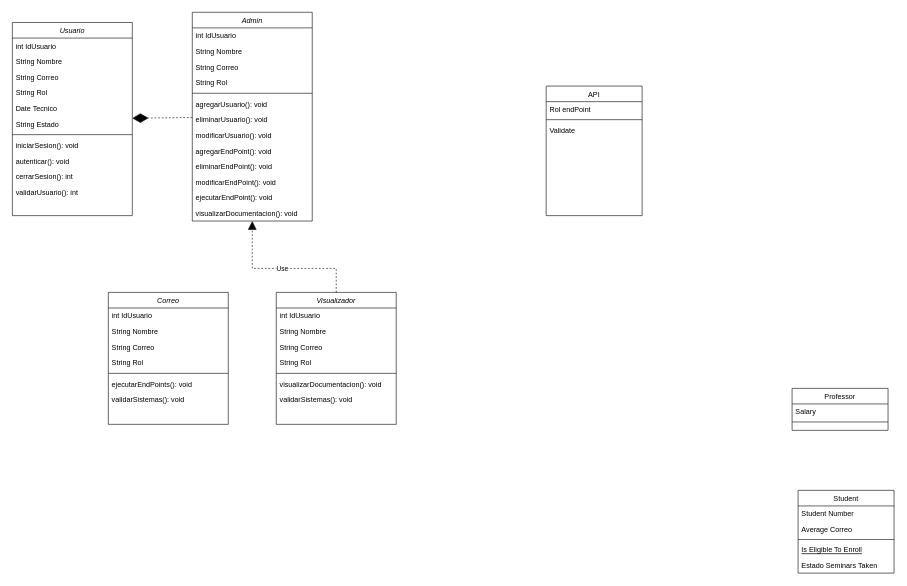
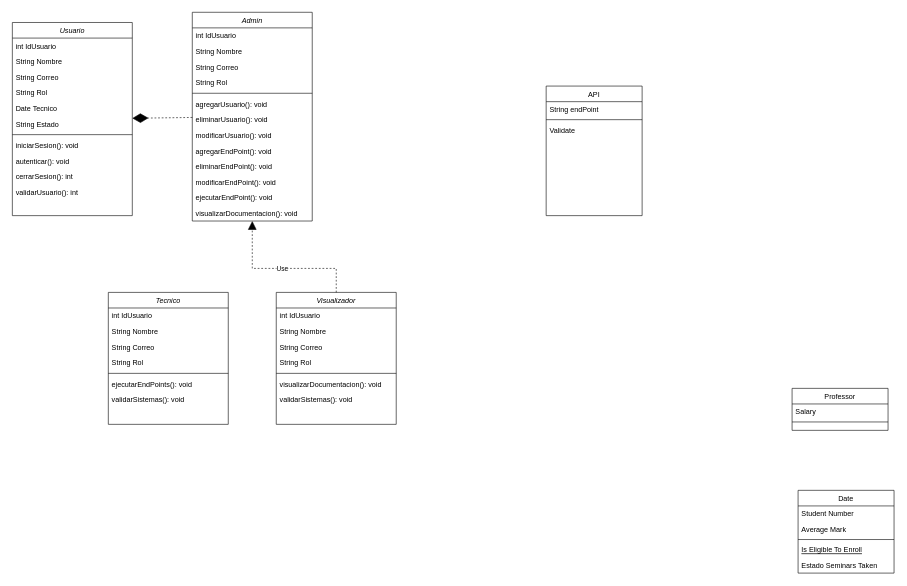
  <mxCell id="0" />
  <mxCell id="1" parent="0" />
  <mxCell id="2" value="Usuario" style="swimlane;fontStyle=2;align=center;verticalAlign=top;childLayout=stackLayout;horizontal=1;startSize=26;horizontalStack=0;resizeParent=1;resizeLast=0;collapsible=1;marginBottom=0;rounded=0;shadow=0;strokeWidth=1;" parent="1" vertex="1"><mxGeometry x="20" y="37" width="200" height="322" as="geometry"><mxRectangle x="230" y="140" width="160" height="26" as="alternateBounds" /></mxGeometry></mxCell>
  <mxCell id="3" value="int IdUsuario" style="text;align=left;verticalAlign=top;spacingLeft=4;spacingRight=4;overflow=hidden;rotatable=0;points=[[0,0.5],[1,0.5]];portConstraint=eastwest;" parent="2" vertex="1"><mxGeometry y="26" width="200" height="26" as="geometry" /></mxCell>
  <mxCell id="4" value="String Nombre" style="text;align=left;verticalAlign=top;spacingLeft=4;spacingRight=4;overflow=hidden;rotatable=0;points=[[0,0.5],[1,0.5]];portConstraint=eastwest;" parent="2" vertex="1"><mxGeometry y="52" width="200" height="26" as="geometry" /></mxCell>
  <mxCell id="5" value="String Correo" style="text;align=left;verticalAlign=top;spacingLeft=4;spacingRight=4;overflow=hidden;rotatable=0;points=[[0,0.5],[1,0.5]];portConstraint=eastwest;rounded=0;shadow=0;html=0;" parent="2" vertex="1"><mxGeometry y="78" width="200" height="26" as="geometry" /></mxCell>
  <mxCell id="6" value="String Rol" style="text;align=left;verticalAlign=top;spacingLeft=4;spacingRight=4;overflow=hidden;rotatable=0;points=[[0,0.5],[1,0.5]];portConstraint=eastwest;rounded=0;shadow=0;html=0;" parent="2" vertex="1"><mxGeometry y="104" width="200" height="26" as="geometry" /></mxCell>
  <mxCell id="7" value="Date Tecnico" style="text;align=left;verticalAlign=top;spacingLeft=4;spacingRight=4;overflow=hidden;rotatable=0;points=[[0,0.5],[1,0.5]];portConstraint=eastwest;rounded=0;shadow=0;html=0;" parent="2" vertex="1"><mxGeometry y="130" width="200" height="26" as="geometry" /></mxCell>
  <mxCell id="8" value="String Estado" style="text;align=left;verticalAlign=top;spacingLeft=4;spacingRight=4;overflow=hidden;rotatable=0;points=[[0,0.5],[1,0.5]];portConstraint=eastwest;rounded=0;shadow=0;html=0;" parent="2" vertex="1"><mxGeometry y="156" width="200" height="26" as="geometry" /></mxCell>
  <mxCell id="9" value="" style="line;html=1;strokeWidth=1;align=left;verticalAlign=middle;spacingTop=-1;spacingLeft=3;spacingRight=3;rotatable=0;labelPosition=right;points=[];portConstraint=eastwest;" parent="2" vertex="1"><mxGeometry y="182" width="200" height="10" as="geometry" /></mxCell>
  <mxCell id="10" value="iniciarSesion(): void&#10;" style="text;align=left;verticalAlign=top;spacingLeft=4;spacingRight=4;overflow=hidden;rotatable=0;points=[[0,0.5],[1,0.5]];portConstraint=eastwest;" parent="2" vertex="1"><mxGeometry y="192" width="200" height="26" as="geometry" /></mxCell>
  <mxCell id="11" value="autenticar(): void&#10;" style="text;align=left;verticalAlign=top;spacingLeft=4;spacingRight=4;overflow=hidden;rotatable=0;points=[[0,0.5],[1,0.5]];portConstraint=eastwest;" parent="2" vertex="1"><mxGeometry y="218" width="200" height="26" as="geometry" /></mxCell>
  <mxCell id="12" value="cerrarSesion(): int&#10;" style="text;align=left;verticalAlign=top;spacingLeft=4;spacingRight=4;overflow=hidden;rotatable=0;points=[[0,0.5],[1,0.5]];portConstraint=eastwest;" parent="2" vertex="1"><mxGeometry y="244" width="200" height="26" as="geometry" /></mxCell>
  <mxCell id="13" value="validarUsuario(): int&#10;" style="text;align=left;verticalAlign=top;spacingLeft=4;spacingRight=4;overflow=hidden;rotatable=0;points=[[0,0.5],[1,0.5]];portConstraint=eastwest;" parent="2" vertex="1"><mxGeometry y="270" width="200" height="26" as="geometry" /></mxCell>
- <mxCell id="14" value="Student" style="swimlane;fontStyle=0;align=center;verticalAlign=top;childLayout=stackLayout;horizontal=1;startSize=26;horizontalStack=0;resizeParent=1;resizeLast=0;collapsible=1;marginBottom=0;rounded=0;shadow=0;strokeWidth=1;" parent="1" vertex="1"><mxGeometry x="1330" y="817" width="160" height="138" as="geometry"><mxRectangle x="130" y="380" width="160" height="26" as="alternateBounds" /></mxGeometry></mxCell>
+ <mxCell id="14" value="Date" style="swimlane;fontStyle=0;align=center;verticalAlign=top;childLayout=stackLayout;horizontal=1;startSize=26;horizontalStack=0;resizeParent=1;resizeLast=0;collapsible=1;marginBottom=0;rounded=0;shadow=0;strokeWidth=1;" parent="1" vertex="1"><mxGeometry x="1330" y="817" width="160" height="138" as="geometry"><mxRectangle x="130" y="380" width="160" height="26" as="alternateBounds" /></mxGeometry></mxCell>
  <mxCell id="15" value="Student Number" style="text;align=left;verticalAlign=top;spacingLeft=4;spacingRight=4;overflow=hidden;rotatable=0;points=[[0,0.5],[1,0.5]];portConstraint=eastwest;" parent="14" vertex="1"><mxGeometry y="26" width="160" height="26" as="geometry" /></mxCell>
- <mxCell id="16" value="Average Correo" style="text;align=left;verticalAlign=top;spacingLeft=4;spacingRight=4;overflow=hidden;rotatable=0;points=[[0,0.5],[1,0.5]];portConstraint=eastwest;rounded=0;shadow=0;html=0;" parent="14" vertex="1"><mxGeometry y="52" width="160" height="26" as="geometry" /></mxCell>
+ <mxCell id="16" value="Average Mark" style="text;align=left;verticalAlign=top;spacingLeft=4;spacingRight=4;overflow=hidden;rotatable=0;points=[[0,0.5],[1,0.5]];portConstraint=eastwest;rounded=0;shadow=0;html=0;" parent="14" vertex="1"><mxGeometry y="52" width="160" height="26" as="geometry" /></mxCell>
  <mxCell id="17" value="" style="line;html=1;strokeWidth=1;align=left;verticalAlign=middle;spacingTop=-1;spacingLeft=3;spacingRight=3;rotatable=0;labelPosition=right;points=[];portConstraint=eastwest;" parent="14" vertex="1"><mxGeometry y="78" width="160" height="8" as="geometry" /></mxCell>
  <mxCell id="18" value="Is Eligible To Enroll" style="text;align=left;verticalAlign=top;spacingLeft=4;spacingRight=4;overflow=hidden;rotatable=0;points=[[0,0.5],[1,0.5]];portConstraint=eastwest;fontStyle=4" parent="14" vertex="1"><mxGeometry y="86" width="160" height="26" as="geometry" /></mxCell>
  <mxCell id="19" value="Estado Seminars Taken" style="text;align=left;verticalAlign=top;spacingLeft=4;spacingRight=4;overflow=hidden;rotatable=0;points=[[0,0.5],[1,0.5]];portConstraint=eastwest;" parent="14" vertex="1"><mxGeometry y="112" width="160" height="26" as="geometry" /></mxCell>
  <mxCell id="20" value="Professor" style="swimlane;fontStyle=0;align=center;verticalAlign=top;childLayout=stackLayout;horizontal=1;startSize=26;horizontalStack=0;resizeParent=1;resizeLast=0;collapsible=1;marginBottom=0;rounded=0;shadow=0;strokeWidth=1;" parent="1" vertex="1"><mxGeometry x="1320" y="647" width="160" height="70" as="geometry"><mxRectangle x="340" y="380" width="170" height="26" as="alternateBounds" /></mxGeometry></mxCell>
  <mxCell id="21" value="Salary" style="text;align=left;verticalAlign=top;spacingLeft=4;spacingRight=4;overflow=hidden;rotatable=0;points=[[0,0.5],[1,0.5]];portConstraint=eastwest;" parent="20" vertex="1"><mxGeometry y="26" width="160" height="26" as="geometry" /></mxCell>
  <mxCell id="22" value="" style="line;html=1;strokeWidth=1;align=left;verticalAlign=middle;spacingTop=-1;spacingLeft=3;spacingRight=3;rotatable=0;labelPosition=right;points=[];portConstraint=eastwest;" parent="20" vertex="1"><mxGeometry y="52" width="160" height="8" as="geometry" /></mxCell>
  <mxCell id="23" value="API" style="swimlane;fontStyle=0;align=center;verticalAlign=top;childLayout=stackLayout;horizontal=1;startSize=26;horizontalStack=0;resizeParent=1;resizeLast=0;collapsible=1;marginBottom=0;rounded=0;shadow=0;strokeWidth=1;" parent="1" vertex="1"><mxGeometry x="910" y="143" width="160" height="216" as="geometry"><mxRectangle x="550" y="140" width="160" height="26" as="alternateBounds" /></mxGeometry></mxCell>
- <mxCell id="24" value="Rol endPoint" style="text;align=left;verticalAlign=top;spacingLeft=4;spacingRight=4;overflow=hidden;rotatable=0;points=[[0,0.5],[1,0.5]];portConstraint=eastwest;" parent="23" vertex="1"><mxGeometry y="26" width="160" height="26" as="geometry" /></mxCell>
+ <mxCell id="24" value="String endPoint" style="text;align=left;verticalAlign=top;spacingLeft=4;spacingRight=4;overflow=hidden;rotatable=0;points=[[0,0.5],[1,0.5]];portConstraint=eastwest;" parent="23" vertex="1"><mxGeometry y="26" width="160" height="26" as="geometry" /></mxCell>
  <mxCell id="25" value="" style="line;html=1;strokeWidth=1;align=left;verticalAlign=middle;spacingTop=-1;spacingLeft=3;spacingRight=3;rotatable=0;labelPosition=right;points=[];portConstraint=eastwest;" parent="23" vertex="1"><mxGeometry y="52" width="160" height="8" as="geometry" /></mxCell>
  <mxCell id="26" value="Validate" style="text;align=left;verticalAlign=top;spacingLeft=4;spacingRight=4;overflow=hidden;rotatable=0;points=[[0,0.5],[1,0.5]];portConstraint=eastwest;" parent="23" vertex="1"><mxGeometry y="60" width="160" height="26" as="geometry" /></mxCell>
  <mxCell id="27" value="Admin" style="swimlane;fontStyle=2;align=center;verticalAlign=top;childLayout=stackLayout;horizontal=1;startSize=26;horizontalStack=0;resizeParent=1;resizeLast=0;collapsible=1;marginBottom=0;rounded=0;shadow=0;strokeWidth=1;" parent="1" vertex="1"><mxGeometry x="320" y="20" width="200" height="348" as="geometry"><mxRectangle x="230" y="140" width="160" height="26" as="alternateBounds" /></mxGeometry></mxCell>
  <mxCell id="28" value="int IdUsuario" style="text;align=left;verticalAlign=top;spacingLeft=4;spacingRight=4;overflow=hidden;rotatable=0;points=[[0,0.5],[1,0.5]];portConstraint=eastwest;" parent="27" vertex="1"><mxGeometry y="26" width="200" height="26" as="geometry" /></mxCell>
  <mxCell id="29" value="String Nombre" style="text;align=left;verticalAlign=top;spacingLeft=4;spacingRight=4;overflow=hidden;rotatable=0;points=[[0,0.5],[1,0.5]];portConstraint=eastwest;" parent="27" vertex="1"><mxGeometry y="52" width="200" height="26" as="geometry" /></mxCell>
  <mxCell id="30" value="String Correo" style="text;align=left;verticalAlign=top;spacingLeft=4;spacingRight=4;overflow=hidden;rotatable=0;points=[[0,0.5],[1,0.5]];portConstraint=eastwest;rounded=0;shadow=0;html=0;" parent="27" vertex="1"><mxGeometry y="78" width="200" height="26" as="geometry" /></mxCell>
  <mxCell id="31" value="String Rol" style="text;align=left;verticalAlign=top;spacingLeft=4;spacingRight=4;overflow=hidden;rotatable=0;points=[[0,0.5],[1,0.5]];portConstraint=eastwest;rounded=0;shadow=0;html=0;" vertex="1" parent="27"><mxGeometry y="104" width="200" height="26" as="geometry" /></mxCell>
  <mxCell id="32" value="" style="line;html=1;strokeWidth=1;align=left;verticalAlign=middle;spacingTop=-1;spacingLeft=3;spacingRight=3;rotatable=0;labelPosition=right;points=[];portConstraint=eastwest;" parent="27" vertex="1"><mxGeometry y="130" width="200" height="10" as="geometry" /></mxCell>
  <mxCell id="33" value="agregarUsuario(): void&#10;" style="text;align=left;verticalAlign=top;spacingLeft=4;spacingRight=4;overflow=hidden;rotatable=0;points=[[0,0.5],[1,0.5]];portConstraint=eastwest;" parent="27" vertex="1"><mxGeometry y="140" width="200" height="26" as="geometry" /></mxCell>
  <mxCell id="34" value="eliminarUsuario(): void&#10;" style="text;align=left;verticalAlign=top;spacingLeft=4;spacingRight=4;overflow=hidden;rotatable=0;points=[[0,0.5],[1,0.5]];portConstraint=eastwest;" parent="27" vertex="1"><mxGeometry y="166" width="200" height="26" as="geometry" /></mxCell>
  <mxCell id="35" value="modificarUsuario(): void&#10;" style="text;align=left;verticalAlign=top;spacingLeft=4;spacingRight=4;overflow=hidden;rotatable=0;points=[[0,0.5],[1,0.5]];portConstraint=eastwest;" parent="27" vertex="1"><mxGeometry y="192" width="200" height="26" as="geometry" /></mxCell>
  <mxCell id="36" value="agregarEndPoint(): void&#10;" style="text;align=left;verticalAlign=top;spacingLeft=4;spacingRight=4;overflow=hidden;rotatable=0;points=[[0,0.5],[1,0.5]];portConstraint=eastwest;" parent="27" vertex="1"><mxGeometry y="218" width="200" height="26" as="geometry" /></mxCell>
  <mxCell id="37" value="eliminarEndPoint(): void&#10;" style="text;align=left;verticalAlign=top;spacingLeft=4;spacingRight=4;overflow=hidden;rotatable=0;points=[[0,0.5],[1,0.5]];portConstraint=eastwest;" parent="27" vertex="1"><mxGeometry y="244" width="200" height="26" as="geometry" /></mxCell>
  <mxCell id="38" value="modificarEndPoint(): void&#10;" style="text;align=left;verticalAlign=top;spacingLeft=4;spacingRight=4;overflow=hidden;rotatable=0;points=[[0,0.5],[1,0.5]];portConstraint=eastwest;" parent="27" vertex="1"><mxGeometry y="270" width="200" height="26" as="geometry" /></mxCell>
  <mxCell id="39" value="ejecutarEndPoint(): void&#10;" style="text;align=left;verticalAlign=top;spacingLeft=4;spacingRight=4;overflow=hidden;rotatable=0;points=[[0,0.5],[1,0.5]];portConstraint=eastwest;" parent="27" vertex="1"><mxGeometry y="296" width="200" height="26" as="geometry" /></mxCell>
  <mxCell id="40" value="visualizarDocumentacion(): void&#10;" style="text;align=left;verticalAlign=top;spacingLeft=4;spacingRight=4;overflow=hidden;rotatable=0;points=[[0,0.5],[1,0.5]];portConstraint=eastwest;" parent="27" vertex="1"><mxGeometry y="322" width="200" height="26" as="geometry" /></mxCell>
- <mxCell id="41" value="Correo" style="swimlane;fontStyle=2;align=center;verticalAlign=top;childLayout=stackLayout;horizontal=1;startSize=26;horizontalStack=0;resizeParent=1;resizeLast=0;collapsible=1;marginBottom=0;rounded=0;shadow=0;strokeWidth=1;" parent="1" vertex="1"><mxGeometry x="180" y="487" width="200" height="220" as="geometry"><mxRectangle x="230" y="140" width="160" height="26" as="alternateBounds" /></mxGeometry></mxCell>
+ <mxCell id="41" value="Tecnico" style="swimlane;fontStyle=2;align=center;verticalAlign=top;childLayout=stackLayout;horizontal=1;startSize=26;horizontalStack=0;resizeParent=1;resizeLast=0;collapsible=1;marginBottom=0;rounded=0;shadow=0;strokeWidth=1;" parent="1" vertex="1"><mxGeometry x="180" y="487" width="200" height="220" as="geometry"><mxRectangle x="230" y="140" width="160" height="26" as="alternateBounds" /></mxGeometry></mxCell>
  <mxCell id="42" value="int IdUsuario" style="text;align=left;verticalAlign=top;spacingLeft=4;spacingRight=4;overflow=hidden;rotatable=0;points=[[0,0.5],[1,0.5]];portConstraint=eastwest;" parent="41" vertex="1"><mxGeometry y="26" width="200" height="26" as="geometry" /></mxCell>
  <mxCell id="43" value="String Nombre" style="text;align=left;verticalAlign=top;spacingLeft=4;spacingRight=4;overflow=hidden;rotatable=0;points=[[0,0.5],[1,0.5]];portConstraint=eastwest;" parent="41" vertex="1"><mxGeometry y="52" width="200" height="26" as="geometry" /></mxCell>
  <mxCell id="44" value="String Correo" style="text;align=left;verticalAlign=top;spacingLeft=4;spacingRight=4;overflow=hidden;rotatable=0;points=[[0,0.5],[1,0.5]];portConstraint=eastwest;rounded=0;shadow=0;html=0;" parent="41" vertex="1"><mxGeometry y="78" width="200" height="26" as="geometry" /></mxCell>
  <mxCell id="45" value="String Rol" style="text;align=left;verticalAlign=top;spacingLeft=4;spacingRight=4;overflow=hidden;rotatable=0;points=[[0,0.5],[1,0.5]];portConstraint=eastwest;rounded=0;shadow=0;html=0;" vertex="1" parent="41"><mxGeometry y="104" width="200" height="26" as="geometry" /></mxCell>
  <mxCell id="46" value="" style="line;html=1;strokeWidth=1;align=left;verticalAlign=middle;spacingTop=-1;spacingLeft=3;spacingRight=3;rotatable=0;labelPosition=right;points=[];portConstraint=eastwest;" parent="41" vertex="1"><mxGeometry y="130" width="200" height="10" as="geometry" /></mxCell>
  <mxCell id="47" value="ejecutarEndPoints(): void&#10;" style="text;align=left;verticalAlign=top;spacingLeft=4;spacingRight=4;overflow=hidden;rotatable=0;points=[[0,0.5],[1,0.5]];portConstraint=eastwest;" parent="41" vertex="1"><mxGeometry y="140" width="200" height="26" as="geometry" /></mxCell>
  <mxCell id="48" value="validarSistemas(): void&#10;" style="text;align=left;verticalAlign=top;spacingLeft=4;spacingRight=4;overflow=hidden;rotatable=0;points=[[0,0.5],[1,0.5]];portConstraint=eastwest;" parent="41" vertex="1"><mxGeometry y="166" width="200" height="26" as="geometry" /></mxCell>
  <mxCell id="49" value="Visualizador" style="swimlane;fontStyle=2;align=center;verticalAlign=top;childLayout=stackLayout;horizontal=1;startSize=26;horizontalStack=0;resizeParent=1;resizeLast=0;collapsible=1;marginBottom=0;rounded=0;shadow=0;strokeWidth=1;" parent="1" vertex="1"><mxGeometry x="460" y="487" width="200" height="220" as="geometry"><mxRectangle x="230" y="140" width="160" height="26" as="alternateBounds" /></mxGeometry></mxCell>
  <mxCell id="50" value="int IdUsuario" style="text;align=left;verticalAlign=top;spacingLeft=4;spacingRight=4;overflow=hidden;rotatable=0;points=[[0,0.5],[1,0.5]];portConstraint=eastwest;" parent="49" vertex="1"><mxGeometry y="26" width="200" height="26" as="geometry" /></mxCell>
  <mxCell id="51" value="String Nombre" style="text;align=left;verticalAlign=top;spacingLeft=4;spacingRight=4;overflow=hidden;rotatable=0;points=[[0,0.5],[1,0.5]];portConstraint=eastwest;" parent="49" vertex="1"><mxGeometry y="52" width="200" height="26" as="geometry" /></mxCell>
  <mxCell id="52" value="String Correo" style="text;align=left;verticalAlign=top;spacingLeft=4;spacingRight=4;overflow=hidden;rotatable=0;points=[[0,0.5],[1,0.5]];portConstraint=eastwest;rounded=0;shadow=0;html=0;" parent="49" vertex="1"><mxGeometry y="78" width="200" height="26" as="geometry" /></mxCell>
  <mxCell id="53" value="String Rol" style="text;align=left;verticalAlign=top;spacingLeft=4;spacingRight=4;overflow=hidden;rotatable=0;points=[[0,0.5],[1,0.5]];portConstraint=eastwest;rounded=0;shadow=0;html=0;" vertex="1" parent="49"><mxGeometry y="104" width="200" height="26" as="geometry" /></mxCell>
  <mxCell id="54" value="" style="line;html=1;strokeWidth=1;align=left;verticalAlign=middle;spacingTop=-1;spacingLeft=3;spacingRight=3;rotatable=0;labelPosition=right;points=[];portConstraint=eastwest;" parent="49" vertex="1"><mxGeometry y="130" width="200" height="10" as="geometry" /></mxCell>
  <mxCell id="55" value="visualizarDocumentacion(): void&#10;" style="text;align=left;verticalAlign=top;spacingLeft=4;spacingRight=4;overflow=hidden;rotatable=0;points=[[0,0.5],[1,0.5]];portConstraint=eastwest;" parent="49" vertex="1"><mxGeometry y="140" width="200" height="26" as="geometry" /></mxCell>
  <mxCell id="56" value="validarSistemas(): void&#10;" style="text;align=left;verticalAlign=top;spacingLeft=4;spacingRight=4;overflow=hidden;rotatable=0;points=[[0,0.5],[1,0.5]];portConstraint=eastwest;" parent="49" vertex="1"><mxGeometry y="166" width="200" height="26" as="geometry" /></mxCell>
  <mxCell id="57" value="" style="endArrow=diamondThin;endFill=1;endSize=24;html=1;rounded=0;dashed=1;" parent="1" source="27" target="2" edge="1"><mxGeometry width="160" relative="1" as="geometry"><mxPoint x="210" y="257" as="sourcePoint" /><mxPoint x="330" y="43" as="targetPoint" /><Array as="points" /></mxGeometry></mxCell>
  <mxCell id="58" value="Use" style="endArrow=block;endSize=12;dashed=1;html=1;rounded=0;" parent="1" source="49" target="27" edge="1"><mxGeometry width="160" relative="1" as="geometry"><mxPoint x="280" y="497" as="sourcePoint" /><mxPoint x="430" y="412" as="targetPoint" /><Array as="points"><mxPoint x="560" y="447" /><mxPoint y="447" x="420" /></Array></mxGeometry></mxCell>
